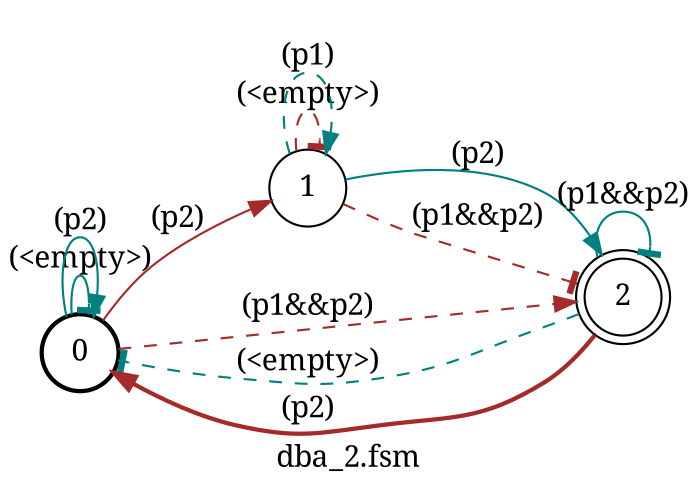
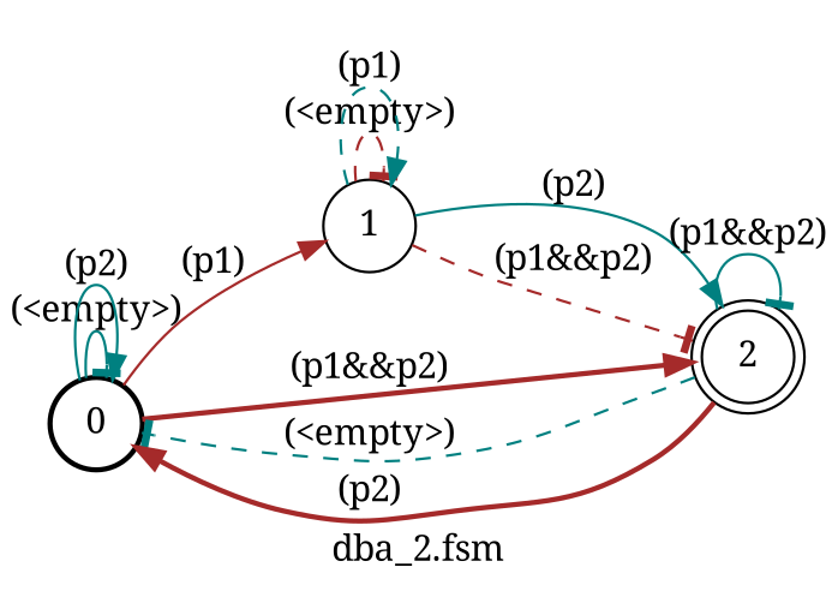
  digraph {
    fontname="Noto Serif"
    label="dba_2.fsm"
    nodesep=0.250000
    rankdir=LR
    ranksep=0.400000
    node [fontname="Noto Serif" fontsize=14 shape=circle style=solid]
    edge [arrowhead=normal color=teal fontname="Noto Serif" fontsize=14 style=solid]
    n1 [label=0 style=bold]
    n2 [label=1]
    n3 [label=2 shape=doublecircle]
    n1 -> n1 [arrowhead=tee label="(<empty>)"]
    n1 -> n1 [label="(p2)"]
-   n1 -> n2 [color=brown label="(p2)"]
-   n1 -> n3 [color=brown label="(p1&&p2)" style=dashed]
+   n1 -> n2 [color=brown label="(p1)"]
+   n1 -> n3 [color=brown label="(p1&&p2)" style=bold]
    n2 -> n2 [arrowhead=tee color=brown label="(<empty>)" style=dashed]
    n2 -> n2 [label="(p1)" style=dashed]
    n2 -> n3 [label="(p2)"]
    n2 -> n3 [arrowhead=tee color=brown label="(p1&&p2)" style=dashed]
    n3 -> n1 [arrowhead=tee label="(<empty>)" style=dashed]
    n3 -> n1 [color=brown label="(p2)" style=bold]
    n3 -> n3 [arrowhead=tee label="(p1&&p2)"]
  }
